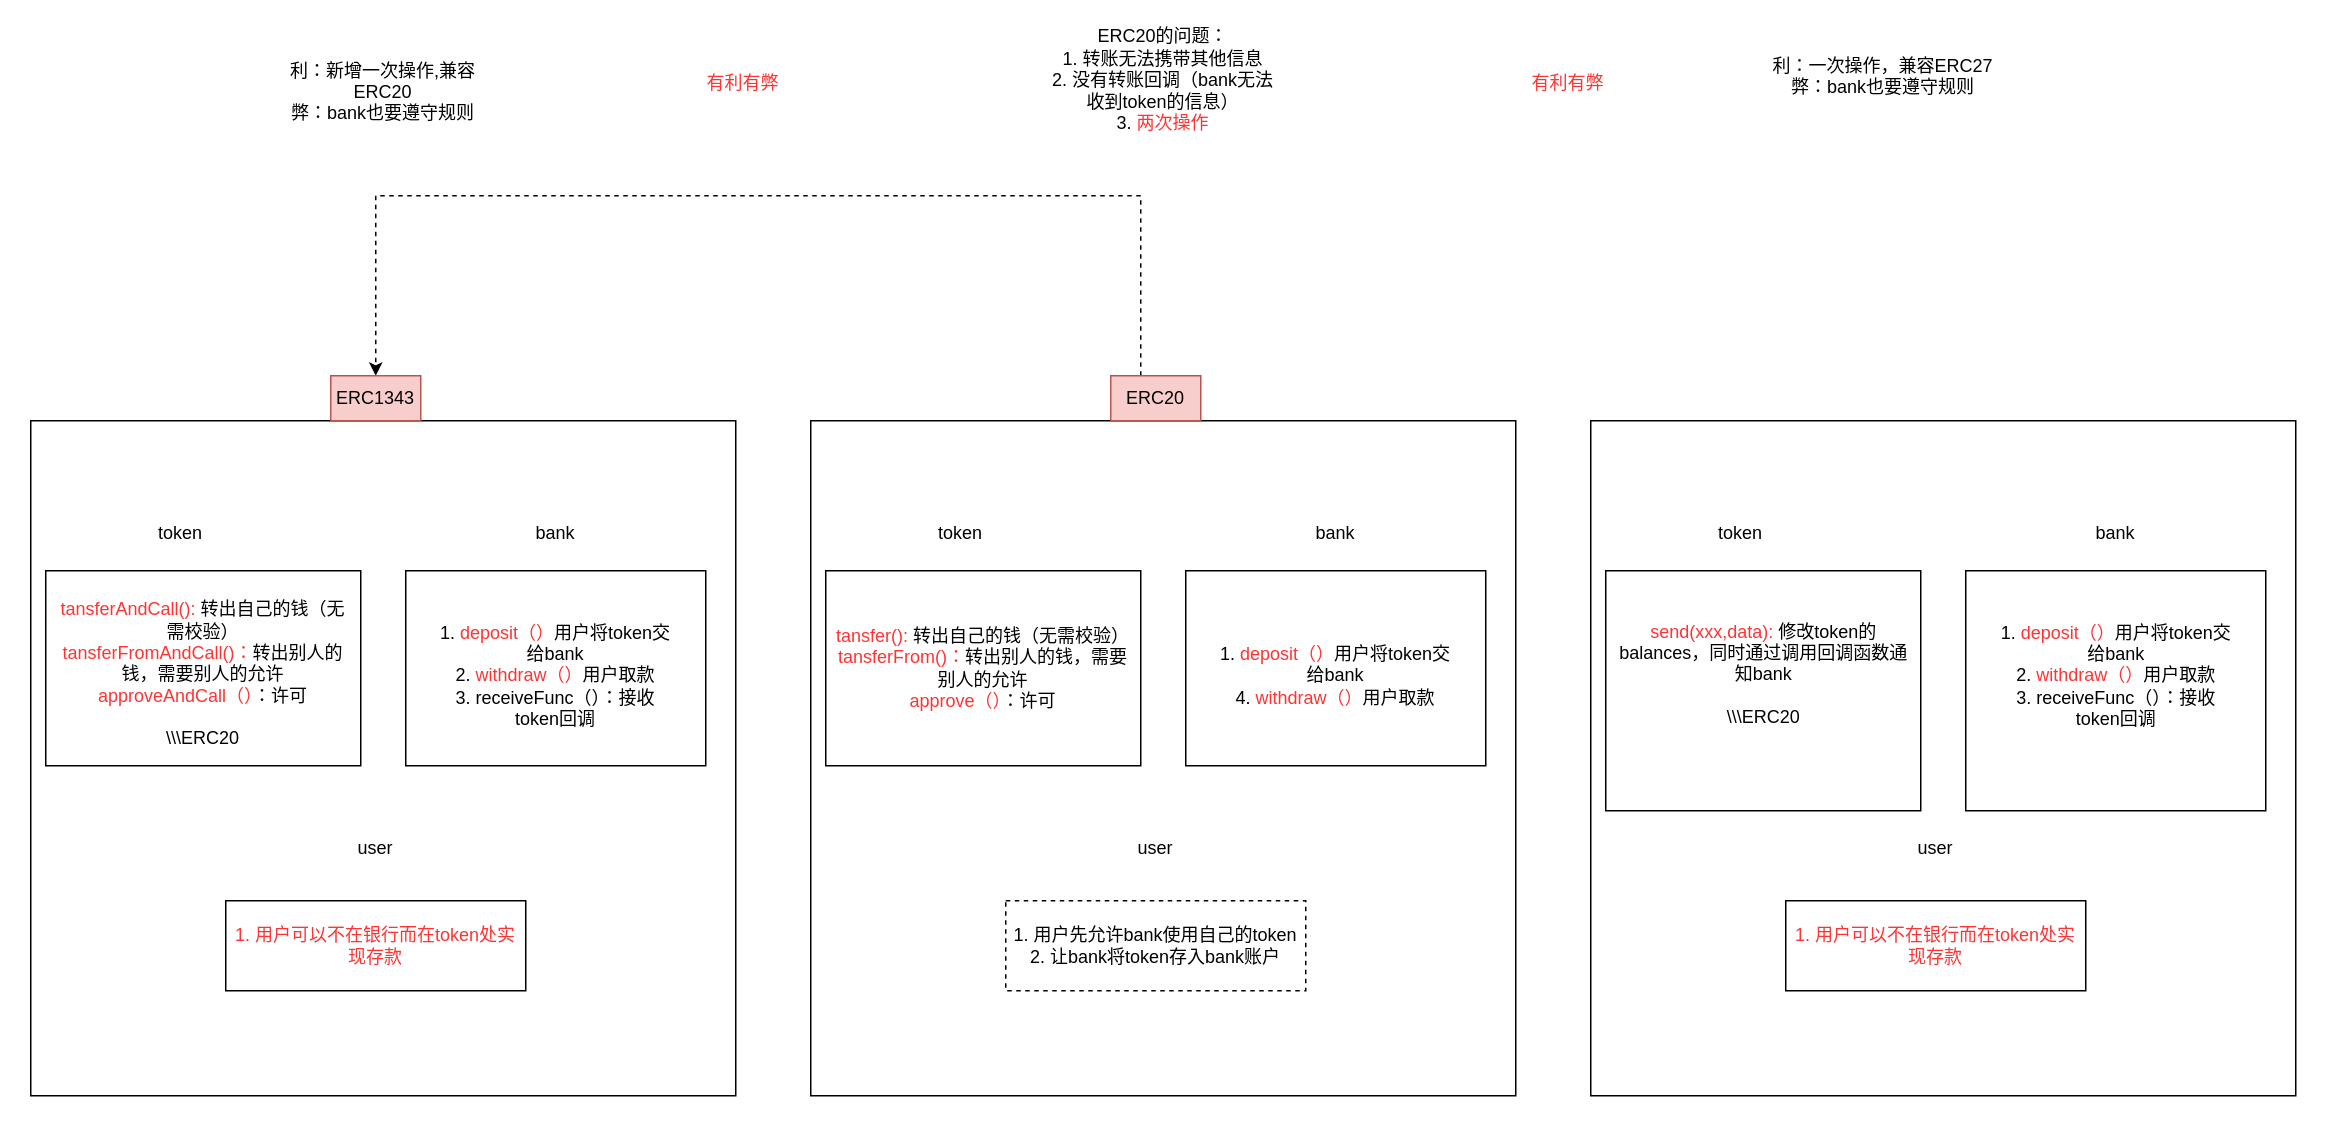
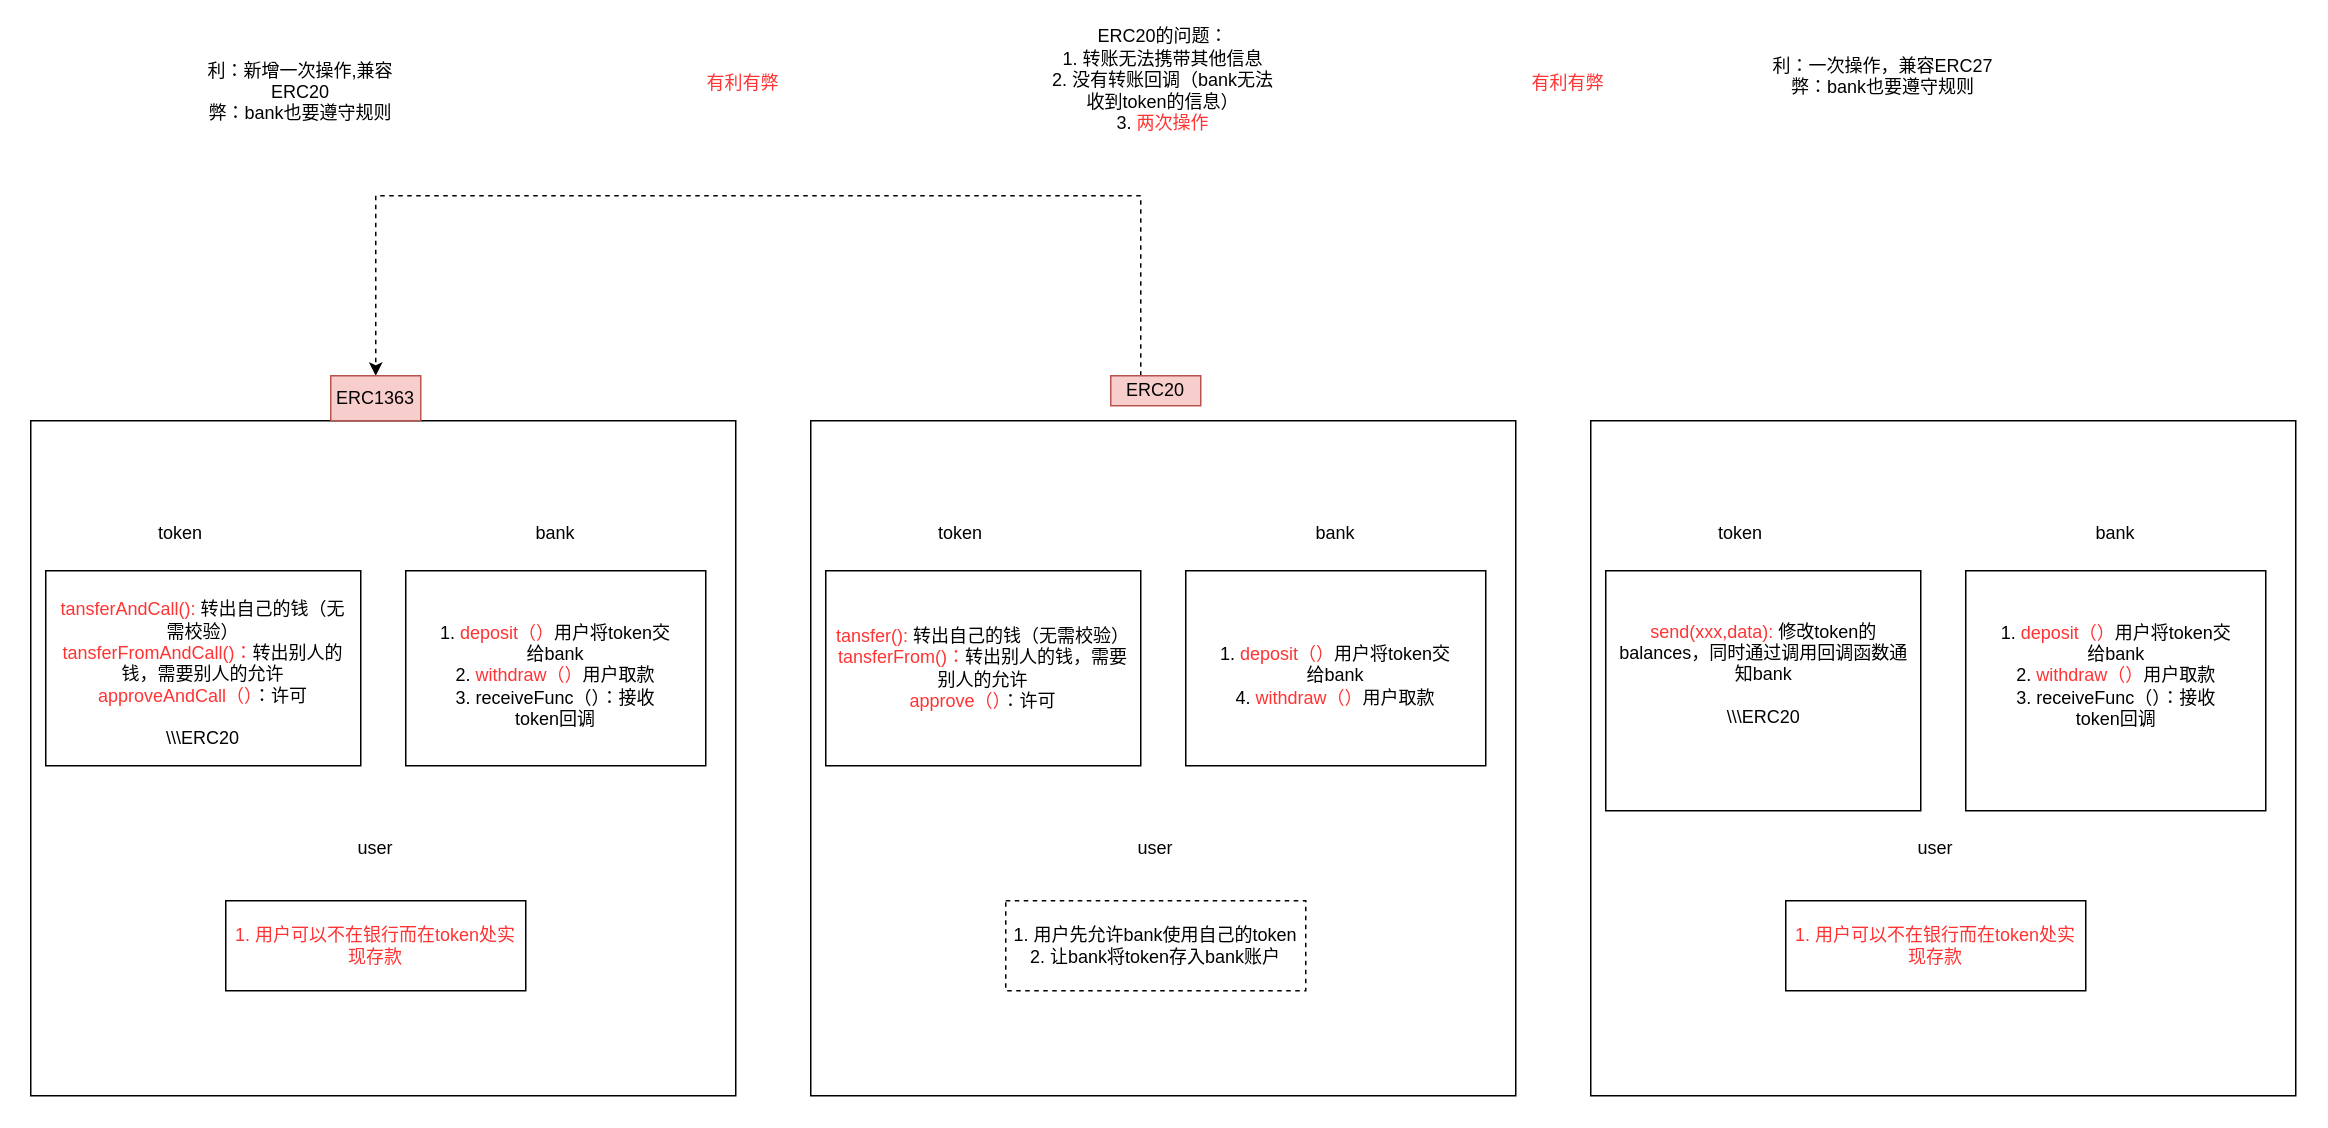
  <mxCell id="0" />
  <mxCell id="1" parent="0" />
  <mxCell id="2" value="" style="rounded=0;whiteSpace=wrap;html=1;" vertex="1" parent="1"><mxGeometry x="540" y="280" width="470" height="450" as="geometry" /></mxCell>
  <mxCell id="3" style="edgeStyle=orthogonalEdgeStyle;rounded=0;orthogonalLoop=1;jettySize=auto;html=1;entryX=0.5;entryY=0;entryDx=0;entryDy=0;dashed=1;" edge="1" parent="1" source="4" target="26"><mxGeometry relative="1" as="geometry"><Array as="points"><mxPoint x="760" y="130" /><mxPoint x="250" y="130" /></Array></mxGeometry></mxCell>
- <mxCell id="4" value="ERC20" style="text;html=1;align=center;verticalAlign=middle;whiteSpace=wrap;rounded=0;fillColor=#f8cecc;strokeColor=#b85450;" vertex="1" parent="1"><mxGeometry x="740" y="250" width="60" height="30" as="geometry" /></mxCell>
+ <mxCell id="4" value="ERC20" style="text;html=1;align=center;verticalAlign=middle;whiteSpace=wrap;rounded=0;fillColor=#f8cecc;strokeColor=#b85450;" vertex="1" parent="1"><mxGeometry x="740" y="250" width="60" height="20" as="geometry" /></mxCell>
  <mxCell id="5" value="1. 用户先允许bank使用自己的token&lt;div&gt;2. 让bank将token存入bank账户&lt;/div&gt;" style="rounded=0;whiteSpace=wrap;html=1;dashed=1;" vertex="1" parent="1"><mxGeometry x="670" y="600" width="200" height="60" as="geometry" /></mxCell>
  <mxCell id="6" value="" style="rounded=0;whiteSpace=wrap;html=1;" vertex="1" parent="1"><mxGeometry x="790" y="380" width="200" height="130" as="geometry" /></mxCell>
  <mxCell id="7" value="" style="rounded=0;whiteSpace=wrap;html=1;" vertex="1" parent="1"><mxGeometry x="550" y="380" width="210" height="130" as="geometry" /></mxCell>
  <mxCell id="8" value="token" style="text;html=1;align=center;verticalAlign=middle;whiteSpace=wrap;rounded=0;" vertex="1" parent="1"><mxGeometry x="610" y="340" width="60" height="30" as="geometry" /></mxCell>
  <mxCell id="9" value="bank" style="text;html=1;align=center;verticalAlign=middle;whiteSpace=wrap;rounded=0;" vertex="1" parent="1"><mxGeometry x="860" y="340" width="60" height="30" as="geometry" /></mxCell>
  <mxCell id="10" value="user" style="text;html=1;align=center;verticalAlign=middle;whiteSpace=wrap;rounded=0;" vertex="1" parent="1"><mxGeometry x="740" y="550" width="60" height="30" as="geometry" /></mxCell>
  <mxCell id="11" value="&lt;font color=&quot;#ff3333&quot;&gt;tansfer(): &lt;/font&gt;转出自己的钱（无需校验）&lt;div&gt;&lt;font color=&quot;#ff3333&quot;&gt;tansferFrom()：&lt;/font&gt;转出别人的钱，需要别人的允许&lt;/div&gt;&lt;div&gt;&lt;font color=&quot;#ff3333&quot;&gt;approve（）&lt;/font&gt;：许可&lt;/div&gt;" style="text;html=1;align=center;verticalAlign=middle;whiteSpace=wrap;rounded=0;" vertex="1" parent="1"><mxGeometry x="555" y="397.5" width="200" height="95" as="geometry" /></mxCell>
  <mxCell id="12" value="1. &lt;font color=&quot;#ff3333&quot;&gt;deposit（）&lt;/font&gt;用户将token交给bank&lt;div&gt;4. &lt;font color=&quot;#ff3333&quot;&gt;withdraw（）&lt;/font&gt;用户取款&lt;/div&gt;" style="text;html=1;align=center;verticalAlign=middle;whiteSpace=wrap;rounded=0;" vertex="1" parent="1"><mxGeometry x="810" y="410" width="160" height="80" as="geometry" /></mxCell>
  <mxCell id="13" value="" style="rounded=0;whiteSpace=wrap;html=1;" vertex="1" parent="1"><mxGeometry x="1060" y="280" width="470" height="450" as="geometry" /></mxCell>
  <mxCell id="14" value="&lt;font color=&quot;#ff3333&quot;&gt;1. 用户可以不在银行而在token处实现存款&lt;/font&gt;" style="rounded=0;whiteSpace=wrap;html=1;" vertex="1" parent="1"><mxGeometry x="1190" y="600" width="200" height="60" as="geometry" /></mxCell>
  <mxCell id="15" value="" style="rounded=0;whiteSpace=wrap;html=1;" vertex="1" parent="1"><mxGeometry x="1310" y="380" width="200" height="160" as="geometry" /></mxCell>
  <mxCell id="16" value="" style="rounded=0;whiteSpace=wrap;html=1;" vertex="1" parent="1"><mxGeometry x="1070" y="380" width="210" height="160" as="geometry" /></mxCell>
  <mxCell id="17" value="token" style="text;html=1;align=center;verticalAlign=middle;whiteSpace=wrap;rounded=0;" vertex="1" parent="1"><mxGeometry x="1130" y="340" width="60" height="30" as="geometry" /></mxCell>
  <mxCell id="18" value="bank" style="text;html=1;align=center;verticalAlign=middle;whiteSpace=wrap;rounded=0;" vertex="1" parent="1"><mxGeometry x="1380" y="340" width="60" height="30" as="geometry" /></mxCell>
  <mxCell id="19" value="user" style="text;html=1;align=center;verticalAlign=middle;whiteSpace=wrap;rounded=0;" vertex="1" parent="1"><mxGeometry x="1260" y="550" width="60" height="30" as="geometry" /></mxCell>
  <mxCell id="20" value="&lt;font color=&quot;#ff3333&quot;&gt;send(xxx,data): &lt;/font&gt;修改token的balances，同时通过调用回调函数通知bank&lt;div&gt;&lt;br&gt;&lt;/div&gt;&lt;div&gt;\\\ERC20&lt;/div&gt;" style="text;html=1;align=center;verticalAlign=middle;whiteSpace=wrap;rounded=0;" vertex="1" parent="1"><mxGeometry x="1077.5" y="397.5" width="195" height="102.5" as="geometry" /></mxCell>
  <mxCell id="21" value="1.&amp;nbsp;&lt;font color=&quot;#ff3333&quot;&gt;deposit（）&lt;/font&gt;用户将token交给bank&lt;div&gt;2.&amp;nbsp;&lt;font color=&quot;#ff3333&quot;&gt;withdraw（）&lt;/font&gt;用户取款&lt;/div&gt;&lt;div&gt;&lt;span style=&quot;background-color: initial;&quot;&gt;3. receiveFunc（）：接收token回调&lt;/span&gt;&lt;/div&gt;" style="text;html=1;align=center;verticalAlign=middle;whiteSpace=wrap;rounded=0;" vertex="1" parent="1"><mxGeometry x="1331" y="410" width="159" height="80" as="geometry" /></mxCell>
  <mxCell id="22" value="ERC20的问题：&lt;div&gt;1. 转账无法携带其他信息&lt;/div&gt;&lt;div&gt;2. 没有转账回调（bank无法收到token的信息）&lt;/div&gt;&lt;div&gt;3. &lt;font color=&quot;#ff3333&quot;&gt;两次操作&lt;/font&gt;&lt;/div&gt;&lt;div&gt;&lt;br&gt;&lt;/div&gt;" style="text;html=1;align=center;verticalAlign=middle;whiteSpace=wrap;rounded=0;" vertex="1" parent="1"><mxGeometry x="700" y="20" width="150" height="80" as="geometry" /></mxCell>
  <mxCell id="23" value="利：一次操作，兼容ERC27&lt;div&gt;弊：bank也要遵守规则&lt;br&gt;&lt;div&gt;&lt;br&gt;&lt;/div&gt;&lt;div&gt;&lt;br&gt;&lt;/div&gt;&lt;/div&gt;" style="text;html=1;align=center;verticalAlign=middle;whiteSpace=wrap;rounded=0;" vertex="1" parent="1"><mxGeometry x="1180" y="30" width="150" height="70" as="geometry" /></mxCell>
  <mxCell id="24" value="&lt;font color=&quot;#ff3333&quot;&gt;有利有弊&lt;/font&gt;" style="text;html=1;align=center;verticalAlign=middle;whiteSpace=wrap;rounded=0;" vertex="1" parent="1"><mxGeometry x="1000" y="30" width="90" height="50" as="geometry" /></mxCell>
  <mxCell id="25" value="" style="rounded=0;whiteSpace=wrap;html=1;" vertex="1" parent="1"><mxGeometry x="20" y="280" width="470" height="450" as="geometry" /></mxCell>
- <mxCell id="26" value="ERC1343" style="text;html=1;align=center;verticalAlign=middle;whiteSpace=wrap;rounded=0;fillColor=#f8cecc;strokeColor=#b85450;" vertex="1" parent="1"><mxGeometry x="220" y="250" width="60" height="30" as="geometry" /></mxCell>
+ <mxCell id="26" value="ERC1363" style="text;html=1;align=center;verticalAlign=middle;whiteSpace=wrap;rounded=0;fillColor=#f8cecc;strokeColor=#b85450;" vertex="1" parent="1"><mxGeometry x="220" y="250" width="60" height="30" as="geometry" /></mxCell>
  <mxCell id="27" value="&lt;span style=&quot;color: rgb(255, 51, 51);&quot;&gt;1. 用户可以不在银行而在token处实现存款&lt;/span&gt;" style="rounded=0;whiteSpace=wrap;html=1;" vertex="1" parent="1"><mxGeometry x="150" y="600" width="200" height="60" as="geometry" /></mxCell>
  <mxCell id="28" value="" style="rounded=0;whiteSpace=wrap;html=1;" vertex="1" parent="1"><mxGeometry x="270" y="380" width="200" height="130" as="geometry" /></mxCell>
  <mxCell id="29" value="" style="rounded=0;whiteSpace=wrap;html=1;" vertex="1" parent="1"><mxGeometry x="30" y="380" width="210" height="130" as="geometry" /></mxCell>
  <mxCell id="30" value="token" style="text;html=1;align=center;verticalAlign=middle;whiteSpace=wrap;rounded=0;" vertex="1" parent="1"><mxGeometry x="90" y="340" width="60" height="30" as="geometry" /></mxCell>
  <mxCell id="31" value="bank" style="text;html=1;align=center;verticalAlign=middle;whiteSpace=wrap;rounded=0;" vertex="1" parent="1"><mxGeometry x="340" y="340" width="60" height="30" as="geometry" /></mxCell>
  <mxCell id="32" value="user" style="text;html=1;align=center;verticalAlign=middle;whiteSpace=wrap;rounded=0;" vertex="1" parent="1"><mxGeometry x="220" y="550" width="60" height="30" as="geometry" /></mxCell>
  <mxCell id="33" value="&lt;font color=&quot;#ff3333&quot;&gt;tansferAndCall(): &lt;/font&gt;转出自己的钱（无需校验）&lt;div&gt;&lt;font color=&quot;#ff3333&quot;&gt;tansferFromAndCall()：&lt;/font&gt;转出别人的钱，需要别人的允许&lt;/div&gt;&lt;div&gt;&lt;font color=&quot;#ff3333&quot;&gt;approveAndCall（）&lt;/font&gt;：许可&lt;/div&gt;&lt;div&gt;&lt;br&gt;&lt;/div&gt;&lt;div&gt;\\\ERC20&lt;/div&gt;" style="text;html=1;align=center;verticalAlign=middle;whiteSpace=wrap;rounded=0;" vertex="1" parent="1"><mxGeometry x="35" y="397.5" width="200" height="102.5" as="geometry" /></mxCell>
  <mxCell id="34" value="1. &lt;font color=&quot;#ff3333&quot;&gt;deposit（）&lt;/font&gt;用户将token交给bank&lt;div&gt;2. &lt;font color=&quot;#ff3333&quot;&gt;withdraw（）&lt;/font&gt;用户取款&lt;/div&gt;&lt;div&gt;&lt;span style=&quot;background-color: initial;&quot;&gt;3. receiveFunc（）：接收token回调&lt;/span&gt;&lt;/div&gt;" style="text;html=1;align=center;verticalAlign=middle;whiteSpace=wrap;rounded=0;" vertex="1" parent="1"><mxGeometry x="290" y="410" width="160" height="80" as="geometry" /></mxCell>
  <mxCell id="35" value="&lt;font color=&quot;#ff3333&quot;&gt;有利有弊&lt;/font&gt;" style="text;html=1;align=center;verticalAlign=middle;whiteSpace=wrap;rounded=0;" vertex="1" parent="1"><mxGeometry x="450" y="30" width="90" height="50" as="geometry" /></mxCell>
- <mxCell id="36" value="利：新增一次操作,兼容ERC20&lt;div&gt;弊：bank也要遵守规则&lt;br&gt;&lt;div&gt;&lt;br&gt;&lt;/div&gt;&lt;div&gt;&lt;br&gt;&lt;/div&gt;&lt;/div&gt;" style="text;html=1;align=center;verticalAlign=middle;whiteSpace=wrap;rounded=0;" vertex="1" parent="1"><mxGeometry x="180" y="40" width="150" height="70" as="geometry" /></mxCell>
+ <mxCell id="36" value="利：新增一次操作,兼容ERC20&lt;div&gt;弊：bank也要遵守规则&lt;br&gt;&lt;div&gt;&lt;br&gt;&lt;/div&gt;&lt;div&gt;&lt;br&gt;&lt;/div&gt;&lt;/div&gt;" style="text;html=1;align=center;verticalAlign=middle;whiteSpace=wrap;rounded=0;" vertex="1" parent="1"><mxGeometry x="125" y="40" width="150" height="70" as="geometry" /></mxCell>
